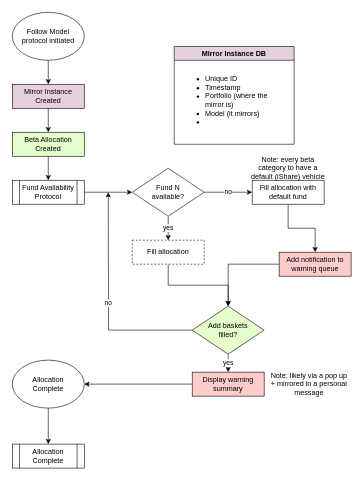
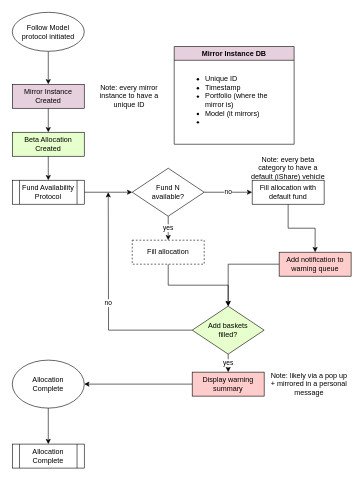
  <mxCell id="0" />
  <mxCell id="1" parent="0" />
  <mxCell id="2" value="" style="edgeStyle=orthogonalEdgeStyle;rounded=0;orthogonalLoop=1;jettySize=auto;html=1;" edge="1" parent="1" source="3" target="5"><mxGeometry relative="1" as="geometry" /></mxCell>
- <mxCell id="3" value="Follow Model &lt;br&gt;protocol initiated" style="ellipse;whiteSpace=wrap;html=1;" vertex="1" parent="1"><mxGeometry x="20" y="20" width="120" height="80" as="geometry" /></mxCell>
+ <mxCell id="3" value="Follow Model &lt;br&gt;protocol initiated" style="ellipse;whiteSpace=wrap;html=1;" vertex="1" parent="1"><mxGeometry x="20" y="20" width="120" height="65" as="geometry" /></mxCell>
  <mxCell id="4" value="" style="edgeStyle=orthogonalEdgeStyle;rounded=0;orthogonalLoop=1;jettySize=auto;html=1;entryX=0.5;entryY=0;entryDx=0;entryDy=0;" edge="1" parent="1" source="5" target="7"><mxGeometry relative="1" as="geometry" /></mxCell>
  <mxCell id="5" value="Mirror Instance Created&lt;br&gt;" style="rounded=0;whiteSpace=wrap;html=1;fontFamily=Helvetica;fontSize=12;fontColor=#000000;align=center;strokeColor=#000000;fillColor=#E6D0DE;" vertex="1" parent="1"><mxGeometry x="20" y="140" width="120" height="40" as="geometry" /></mxCell>
  <mxCell id="6" value="" style="edgeStyle=orthogonalEdgeStyle;rounded=0;orthogonalLoop=1;jettySize=auto;html=1;" edge="1" parent="1" source="7"><mxGeometry relative="1" as="geometry"><mxPoint x="80" y="300" as="targetPoint" /></mxGeometry></mxCell>
  <mxCell id="7" value="Beta Allocation &lt;br&gt;Created" style="rounded=0;whiteSpace=wrap;html=1;fillColor=#E6FFCC;" vertex="1" parent="1"><mxGeometry x="20" y="220" width="120" height="40" as="geometry" /></mxCell>
  <mxCell id="8" value="" style="edgeStyle=orthogonalEdgeStyle;rounded=0;orthogonalLoop=1;jettySize=auto;html=1;" edge="1" parent="1" source="9" target="12"><mxGeometry relative="1" as="geometry" /></mxCell>
  <mxCell id="9" value="Fund Availability Protocol" style="shape=process;whiteSpace=wrap;html=1;backgroundOutline=1;fontFamily=Helvetica;fontSize=12;fontColor=#000000;align=center;strokeColor=#000000;fillColor=#ffffff;" vertex="1" parent="1"><mxGeometry x="20" y="300" width="120" height="40" as="geometry" /></mxCell>
  <mxCell id="10" value="yes" style="edgeStyle=orthogonalEdgeStyle;rounded=0;orthogonalLoop=1;jettySize=auto;html=1;" edge="1" parent="1" source="12" target="14"><mxGeometry relative="1" as="geometry" /></mxCell>
  <mxCell id="11" value="no" style="edgeStyle=orthogonalEdgeStyle;rounded=0;orthogonalLoop=1;jettySize=auto;html=1;entryX=0;entryY=0.5;entryDx=0;entryDy=0;" edge="1" parent="1" source="12" target="16"><mxGeometry relative="1" as="geometry"><mxPoint x="420" y="320" as="targetPoint" /></mxGeometry></mxCell>
  <mxCell id="12" value="Fund N&lt;br&gt;available?" style="rhombus;whiteSpace=wrap;html=1;fontFamily=Helvetica;fontSize=12;fontColor=#000000;align=center;strokeColor=#000000;fillColor=#ffffff;" vertex="1" parent="1"><mxGeometry x="220" y="280" width="120" height="80" as="geometry" /></mxCell>
  <mxCell id="13" value="" style="edgeStyle=orthogonalEdgeStyle;rounded=0;orthogonalLoop=1;jettySize=auto;html=1;entryX=0.5;entryY=0;entryDx=0;entryDy=0;" edge="1" parent="1" source="14" target="21"><mxGeometry relative="1" as="geometry"><mxPoint x="380" y="480" as="targetPoint" /></mxGeometry></mxCell>
  <mxCell id="14" value="Fill allocation" style="rounded=0;whiteSpace=wrap;html=1;fontFamily=Helvetica;fontSize=12;fontColor=#000000;align=center;strokeColor=#000000;fillColor=#ffffff;dashed=1;" vertex="1" parent="1"><mxGeometry x="220" y="400" width="120" height="40" as="geometry" /></mxCell>
  <mxCell id="15" value="" style="edgeStyle=orthogonalEdgeStyle;rounded=0;orthogonalLoop=1;jettySize=auto;html=1;" edge="1" parent="1" source="16" target="18"><mxGeometry relative="1" as="geometry" /></mxCell>
  <mxCell id="16" value="Fill allocation with default fund" style="rounded=0;whiteSpace=wrap;html=1;fontFamily=Helvetica;fontSize=12;fontColor=#000000;align=center;strokeColor=#000000;fillColor=#ffffff;" vertex="1" parent="1"><mxGeometry x="420" y="300" width="120" height="40" as="geometry" /></mxCell>
  <mxCell id="17" value="" style="edgeStyle=orthogonalEdgeStyle;rounded=0;orthogonalLoop=1;jettySize=auto;html=1;entryX=0.5;entryY=0;entryDx=0;entryDy=0;" edge="1" parent="1" source="18" target="21"><mxGeometry relative="1" as="geometry"><mxPoint x="380" y="480" as="targetPoint" /></mxGeometry></mxCell>
  <mxCell id="18" value="Add notification to warning queue" style="rounded=0;whiteSpace=wrap;html=1;fontFamily=Helvetica;fontSize=12;fontColor=#000000;align=center;strokeColor=#000000;fillColor=#FFCCCC;" vertex="1" parent="1"><mxGeometry x="465" y="420" width="120" height="40" as="geometry" /></mxCell>
  <mxCell id="19" value="no" style="edgeStyle=orthogonalEdgeStyle;rounded=0;orthogonalLoop=1;jettySize=auto;html=1;" edge="1" parent="1" source="21"><mxGeometry relative="1" as="geometry"><mxPoint x="180" y="320" as="targetPoint" /></mxGeometry></mxCell>
  <mxCell id="20" value="yes" style="edgeStyle=orthogonalEdgeStyle;rounded=0;orthogonalLoop=1;jettySize=auto;html=1;" edge="1" parent="1" source="21" target="23"><mxGeometry relative="1" as="geometry" /></mxCell>
  <mxCell id="21" value="Add baskets&lt;br&gt;filled?" style="rhombus;whiteSpace=wrap;html=1;fillColor=#E6FFCC;" vertex="1" parent="1"><mxGeometry x="320" y="510" width="120" height="80" as="geometry" /></mxCell>
  <mxCell id="22" value="" style="edgeStyle=orthogonalEdgeStyle;rounded=0;orthogonalLoop=1;jettySize=auto;html=1;" edge="1" parent="1" source="23" target="25"><mxGeometry relative="1" as="geometry" /></mxCell>
  <mxCell id="23" value="Display warning summary" style="rounded=0;whiteSpace=wrap;html=1;fontFamily=Helvetica;fontSize=12;fontColor=#000000;align=center;strokeColor=#000000;fillColor=#FFCCCC;" vertex="1" parent="1"><mxGeometry x="320" y="620" width="120" height="40" as="geometry" /></mxCell>
  <mxCell id="24" value="" style="edgeStyle=orthogonalEdgeStyle;rounded=0;orthogonalLoop=1;jettySize=auto;html=1;" edge="1" parent="1" source="25" target="26"><mxGeometry relative="1" as="geometry" /></mxCell>
  <mxCell id="25" value="Allocation &lt;br&gt;Complete" style="ellipse;whiteSpace=wrap;html=1;fontFamily=Helvetica;fontSize=12;fontColor=#000000;align=center;strokeColor=#000000;fillColor=#ffffff;" vertex="1" parent="1"><mxGeometry x="20" y="600" width="120" height="80" as="geometry" /></mxCell>
  <mxCell id="26" value="Allocation &lt;br&gt;Complete" style="shape=process;whiteSpace=wrap;html=1;backgroundOutline=1;fontFamily=Helvetica;fontSize=12;fontColor=#000000;align=center;strokeColor=#000000;fillColor=#ffffff;" vertex="1" parent="1"><mxGeometry x="20" y="740" width="120" height="40" as="geometry" /></mxCell>
  <mxCell id="27" value="Note: every beta category to have a default (iShare) vehicle" style="text;html=1;strokeColor=none;fillColor=none;align=center;verticalAlign=middle;whiteSpace=wrap;rounded=0;" vertex="1" parent="1"><mxGeometry x="415" y="260" width="130" height="40" as="geometry" /></mxCell>
+ <mxCell id="28" value="Note: every mirror instance to have a unique ID" style="text;html=1;strokeColor=none;fillColor=none;align=center;verticalAlign=middle;whiteSpace=wrap;rounded=0;" vertex="1" parent="1"><mxGeometry x="150" y="140" width="130" height="40" as="geometry" /></mxCell>
  <mxCell id="29" value="Note: likely via a pop up + mirrored in a personal message" style="text;html=1;strokeColor=none;fillColor=none;align=center;verticalAlign=middle;whiteSpace=wrap;rounded=0;" vertex="1" parent="1"><mxGeometry x="450" y="620" width="130" height="40" as="geometry" /></mxCell>
  <mxCell id="30" value="Mirror Instance DB" style="swimlane;fillColor=#E6D0DE;" vertex="1" parent="1"><mxGeometry x="290" y="77" width="200" height="163" as="geometry"><mxRectangle x="510" y="97" width="150" height="23" as="alternateBounds" /></mxGeometry></mxCell>
  <mxCell id="31" value="&lt;ul&gt;&lt;li&gt;Unique ID&lt;/li&gt;&lt;li&gt;Timestamp&lt;/li&gt;&lt;li&gt;Portfolio (where the mirror is)&lt;/li&gt;&lt;li&gt;Model (it mirrors)&lt;/li&gt;&lt;li&gt;&lt;br&gt;&lt;/li&gt;&lt;/ul&gt;" style="text;html=1;strokeColor=none;fillColor=none;align=left;verticalAlign=middle;whiteSpace=wrap;rounded=0;" vertex="1" parent="30"><mxGeometry x="10" y="30" width="180" height="120" as="geometry" /></mxCell>
